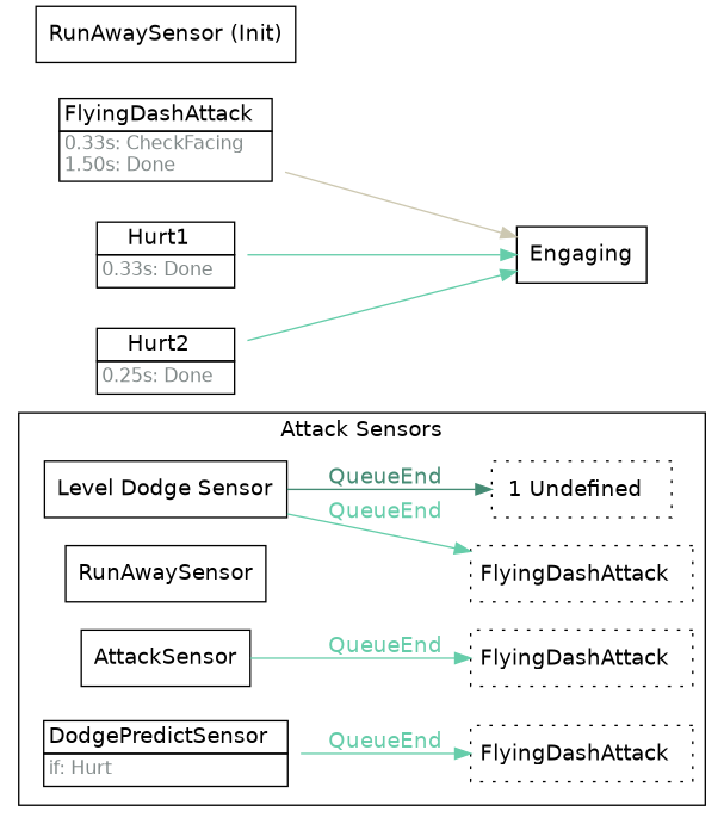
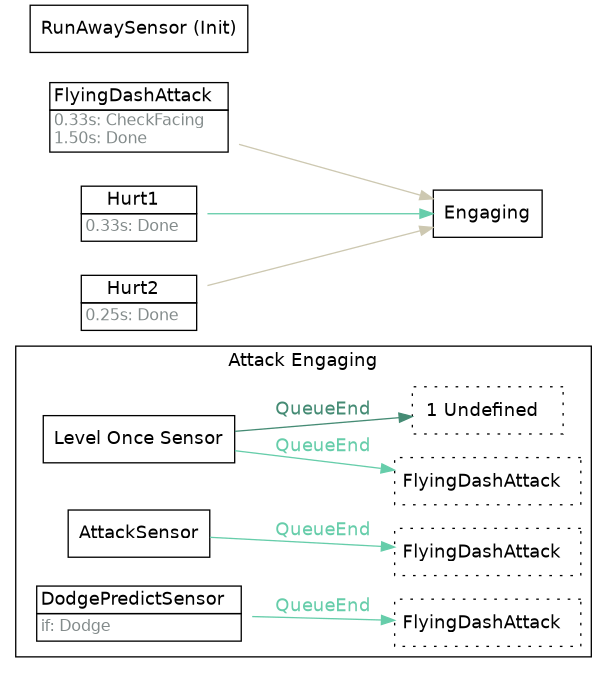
  strict digraph {
    rankdir=LR
    node [fontname=Helvetica shape=box]
    edge [color=aquamarine3 fontcolor=aquamarine3 fontname=Helvetica]
-   n1 [label="Level Dodge Sensor"]
+   n1 [label="Level Once Sensor"]
    n2 [label=<<TABLE border="0" cellborder="0" cellspacing="0" cellpadding="2"><TR><TD>FlyingDashAttack  </TD></TR></TABLE>> margin=0.05 style=dotted]
    n3 [label=<<TABLE border="0" cellborder="0" cellspacing="0" cellpadding="2"><TR><TD>1 Undefined  </TD></TR></TABLE>> style=dotted]
-   n4 [label=RunAwaySensor]
    n5 [label=AttackSensor]
    n6 [label=<<TABLE border="0" cellborder="0" cellspacing="0" cellpadding="2"><TR><TD>FlyingDashAttack  </TD></TR></TABLE>> margin=0.05 style=dotted]
-   n7 [label=<<TABLE border="0" cellborder="1" cellspacing="0" cellpadding="2"><TR><TD >DodgePredictSensor  </TD></TR><TR><TD align="left" balign="left"><FONT point-size="12" color="azure4">if: Hurt</FONT>  </TD></TR></TABLE>> shape=plaintext]
+   n7 [label=<<TABLE border="0" cellborder="1" cellspacing="0" cellpadding="2"><TR><TD >DodgePredictSensor  </TD></TR><TR><TD align="left" balign="left"><FONT point-size="12" color="azure4">if: Dodge</FONT>  </TD></TR></TABLE>> shape=plaintext]
    n8 [label=<<TABLE border="0" cellborder="0" cellspacing="0" cellpadding="2"><TR><TD>FlyingDashAttack  </TD></TR></TABLE>> margin=0.05 style=dotted]
    n9 [label=<<TABLE border="0" cellborder="1" cellspacing="0" cellpadding="2"><TR><TD >FlyingDashAttack  </TD></TR><TR><TD align="left" balign="left"><FONT point-size="12" color="azure4">0.33s: CheckFacing<br/>1.50s: Done</FONT>  </TD></TR></TABLE>> shape=plaintext]
    Engaging
    n11 [label=<<TABLE border="0" cellborder="1" cellspacing="0" cellpadding="2"><TR><TD >Hurt1  </TD></TR><TR><TD align="left" balign="left"><FONT point-size="12" color="azure4">0.33s: Done</FONT>  </TD></TR></TABLE>> shape=plaintext]
    n12 [label=<<TABLE border="0" cellborder="1" cellspacing="0" cellpadding="2"><TR><TD >Hurt2  </TD></TR><TR><TD align="left" balign="left"><FONT point-size="12" color="azure4">0.25s: Done</FONT>  </TD></TR></TABLE>> shape=plaintext]
    n13 [label="RunAwaySensor (Init)"]
    subgraph cluster_1 {
      fontname=Helvetica
-     label="Attack Sensors"
+     label="Attack Engaging"
      rank=sink
      n1
      n2
      n3
-     n4
      n5
      n6
      n7
      n8
    }
    n1 -> n2 [label=QueueEnd]
    n1 -> n3 [color=aquamarine4 fontcolor=aquamarine4 label=QueueEnd]
    n5 -> n6 [label=QueueEnd]
    n7 -> n8 [label=QueueEnd]
    n9 -> Engaging [color=cornsilk3 fontcolor=cornsilk3]
    n11 -> Engaging [fontcolor=cornsilk3]
-   n12 -> Engaging [fontcolor=cornsilk3]
+   n12 -> Engaging [color=cornsilk3 fontcolor=cornsilk3]
  }
